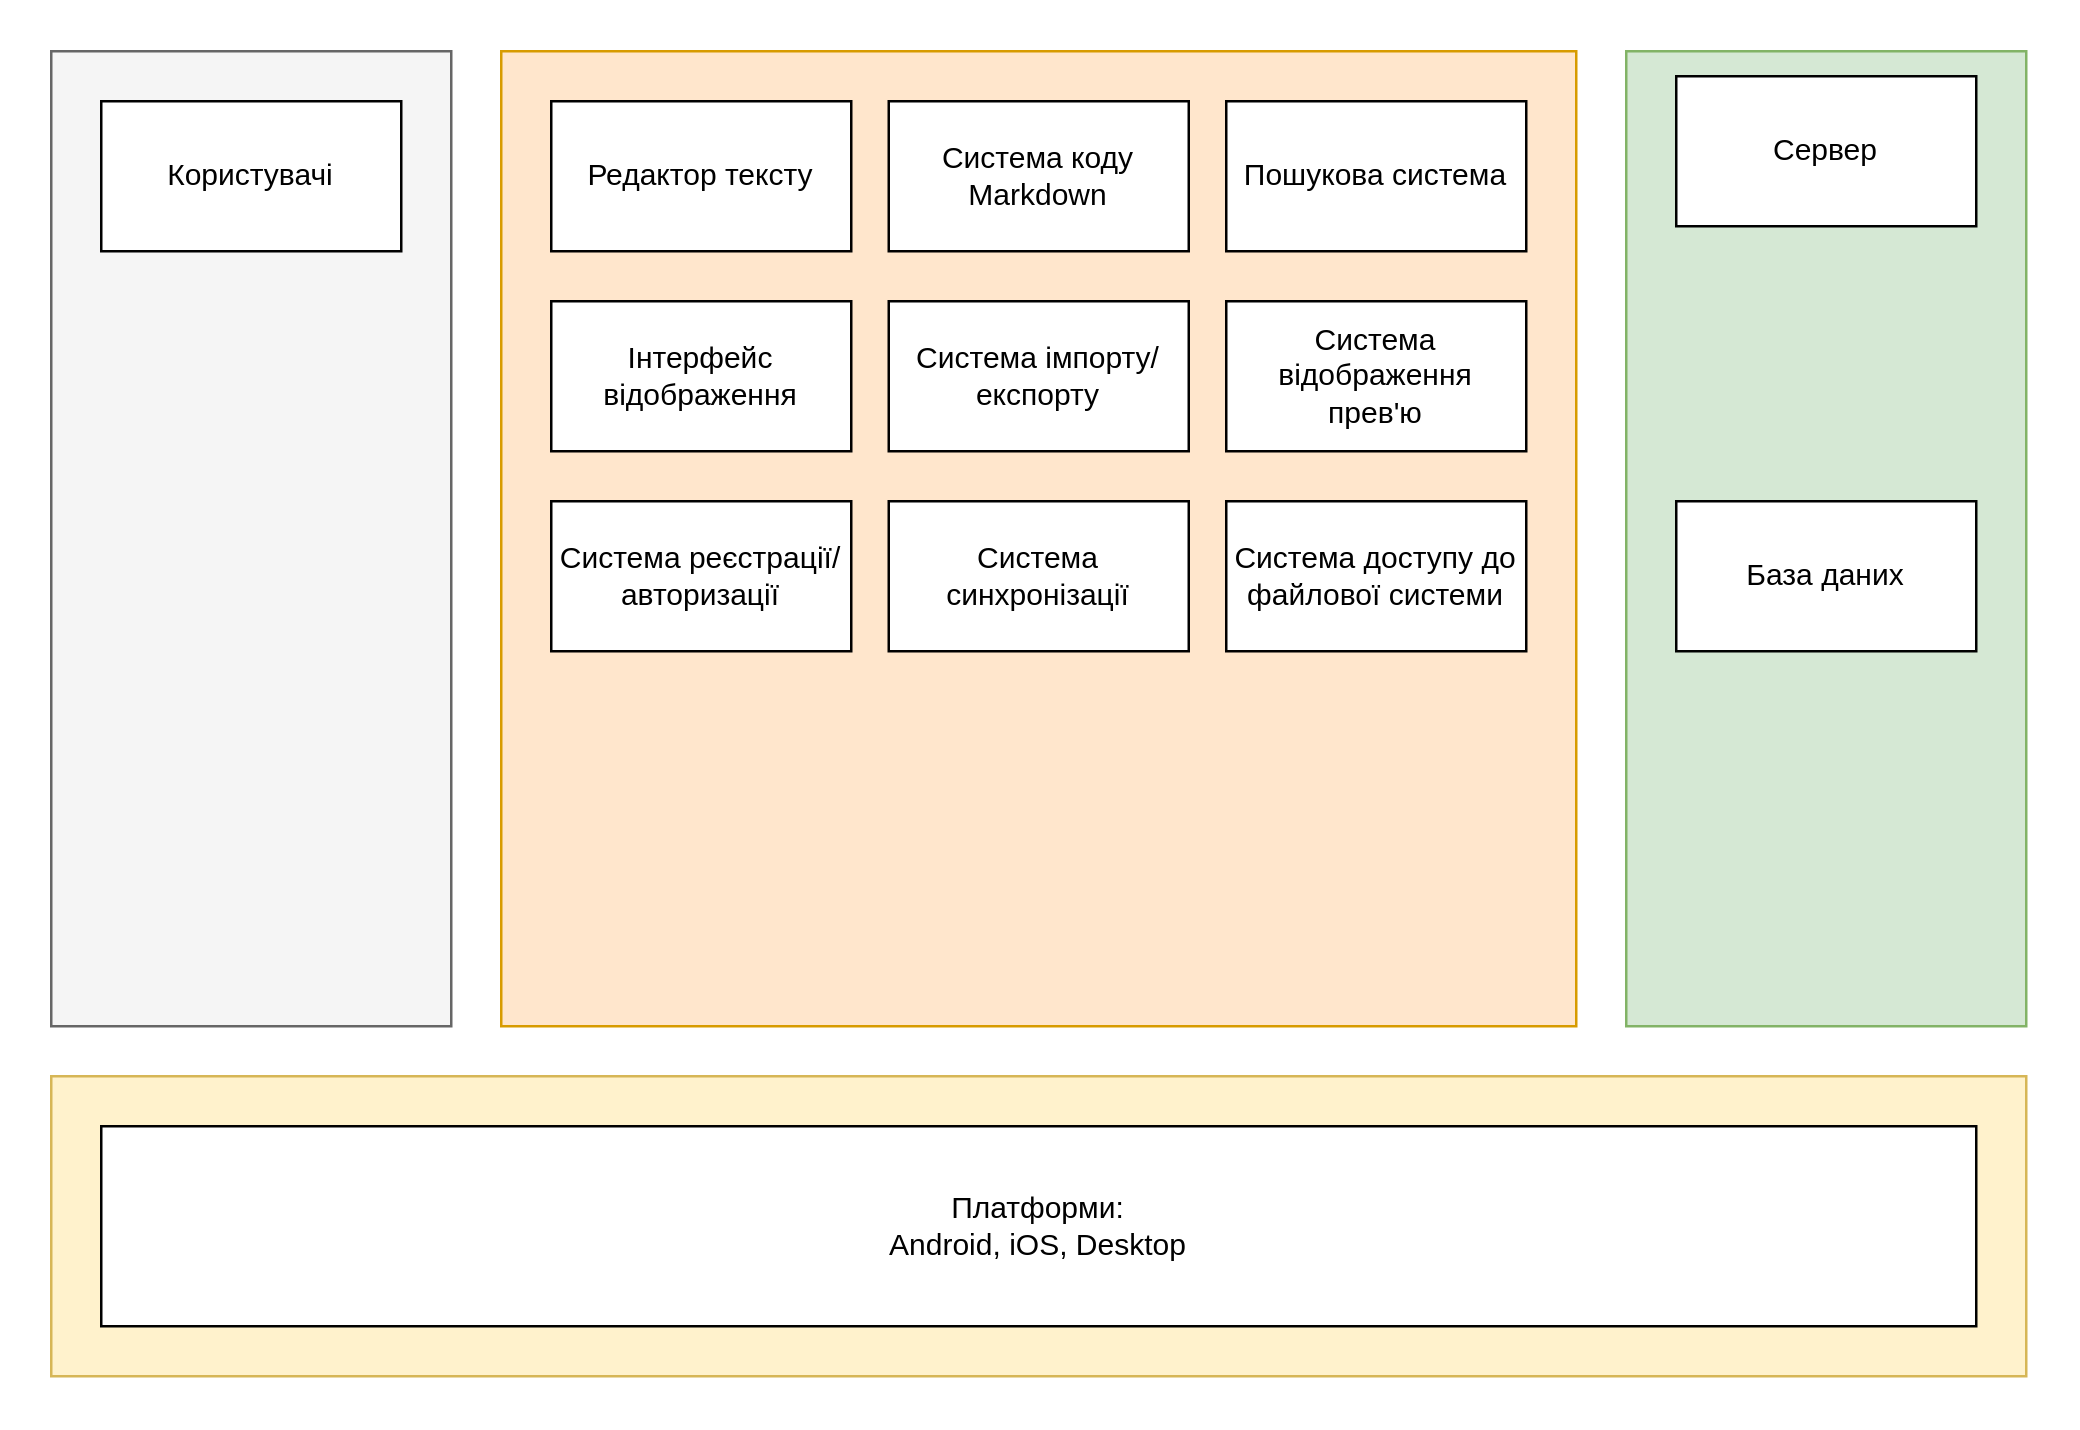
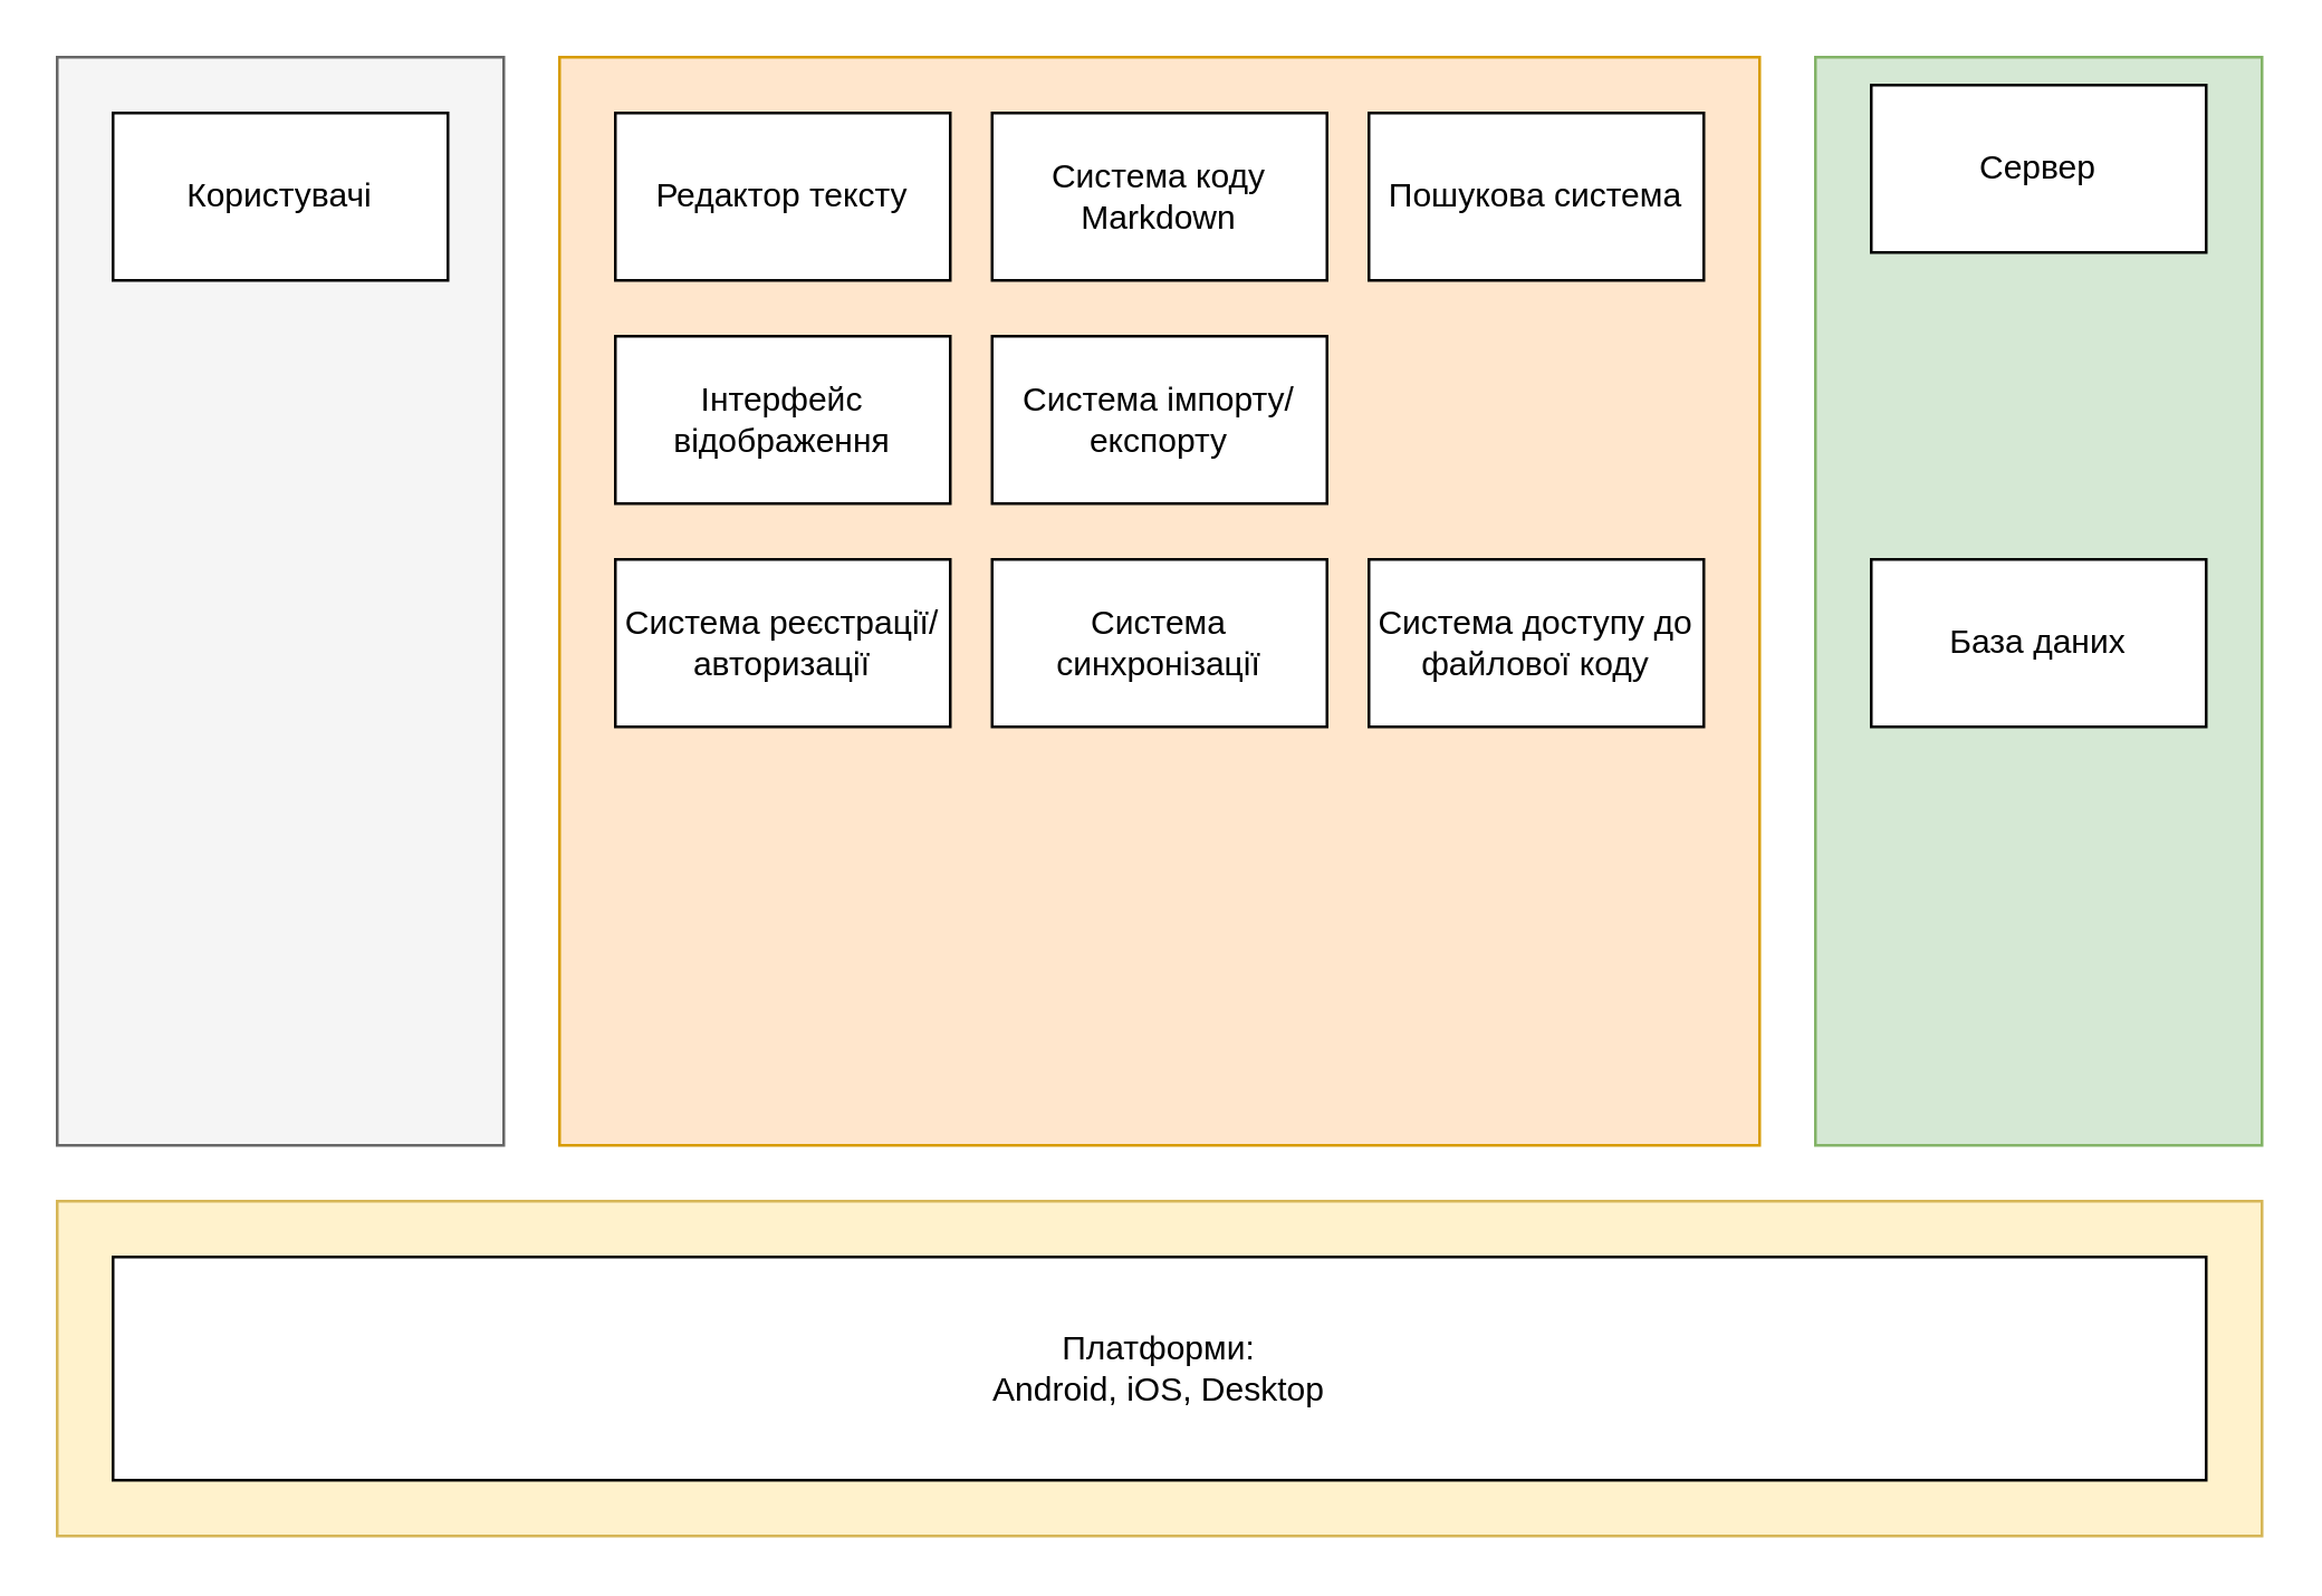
  <mxCell id="0" />
  <mxCell id="1" parent="0" />
  <mxCell id="2" value="" style="rounded=0;whiteSpace=wrap;html=1;fillColor=#ffe6cc;strokeColor=#d79b00;" vertex="1" parent="1"><mxGeometry x="200" y="20" width="430" height="390" as="geometry" /></mxCell>
  <mxCell id="3" value="" style="rounded=0;whiteSpace=wrap;html=1;fillColor=#f5f5f5;fontColor=#333333;strokeColor=#666666;" vertex="1" parent="1"><mxGeometry x="20" y="20" width="160" height="390" as="geometry" /></mxCell>
  <mxCell id="4" value="" style="rounded=0;whiteSpace=wrap;html=1;fillColor=#d5e8d4;strokeColor=#82b366;" vertex="1" parent="1"><mxGeometry x="650" y="20" width="160" height="390" as="geometry" /></mxCell>
  <mxCell id="5" value="" style="rounded=0;whiteSpace=wrap;html=1;fillColor=#fff2cc;strokeColor=#d6b656;" vertex="1" parent="1"><mxGeometry x="20" y="430" width="790" height="120" as="geometry" /></mxCell>
  <mxCell id="6" value="Платформи:&lt;div&gt;Android, iOS, Desktop&lt;/div&gt;" style="rounded=0;whiteSpace=wrap;html=1;" vertex="1" parent="1"><mxGeometry x="40" y="450" width="750" height="80" as="geometry" /></mxCell>
  <mxCell id="7" value="Користувачі" style="rounded=0;whiteSpace=wrap;html=1;" vertex="1" parent="1"><mxGeometry x="40" y="40" width="120" height="60" as="geometry" /></mxCell>
  <mxCell id="8" value="Сервер" style="rounded=0;whiteSpace=wrap;html=1;" vertex="1" parent="1"><mxGeometry x="670" y="30" width="120" height="60" as="geometry" /></mxCell>
  <mxCell id="9" value="База даних" style="rounded=0;whiteSpace=wrap;html=1;" vertex="1" parent="1"><mxGeometry x="670" y="200" width="120" height="60" as="geometry" /></mxCell>
  <mxCell id="10" value="Система коду Markdown" style="rounded=0;whiteSpace=wrap;html=1;" vertex="1" parent="1"><mxGeometry x="355" y="40" width="120" height="60" as="geometry" /></mxCell>
  <mxCell id="11" value="Пошукова система" style="rounded=0;whiteSpace=wrap;html=1;" vertex="1" parent="1"><mxGeometry x="490" y="40" width="120" height="60" as="geometry" /></mxCell>
  <mxCell id="12" value="Редактор тексту" style="rounded=0;whiteSpace=wrap;html=1;" vertex="1" parent="1"><mxGeometry x="220" y="40" width="120" height="60" as="geometry" /></mxCell>
  <mxCell id="13" value="Інтерфейс відображення" style="rounded=0;whiteSpace=wrap;html=1;" vertex="1" parent="1"><mxGeometry x="220" y="120" width="120" height="60" as="geometry" /></mxCell>
  <mxCell id="14" value="Система імпорту/експорту" style="rounded=0;whiteSpace=wrap;html=1;" vertex="1" parent="1"><mxGeometry x="355" y="120" width="120" height="60" as="geometry" /></mxCell>
- <mxCell id="15" value="Система відображення прев'ю" style="rounded=0;whiteSpace=wrap;html=1;" vertex="1" parent="1"><mxGeometry x="490" y="120" width="120" height="60" as="geometry" /></mxCell>
  <mxCell id="16" value="Система реєстрації/авторизації" style="rounded=0;whiteSpace=wrap;html=1;" vertex="1" parent="1"><mxGeometry x="220" y="200" width="120" height="60" as="geometry" /></mxCell>
  <mxCell id="17" value="Система синхронізації" style="rounded=0;whiteSpace=wrap;html=1;" vertex="1" parent="1"><mxGeometry x="355" y="200" width="120" height="60" as="geometry" /></mxCell>
- <mxCell id="18" value="Система доступу до файлової системи" style="rounded=0;whiteSpace=wrap;html=1;" vertex="1" parent="1"><mxGeometry x="490" y="200" width="120" height="60" as="geometry" /></mxCell>
+ <mxCell id="18" value="Система доступу до файлової коду" style="rounded=0;whiteSpace=wrap;html=1;" vertex="1" parent="1"><mxGeometry x="490" y="200" width="120" height="60" as="geometry" /></mxCell>
